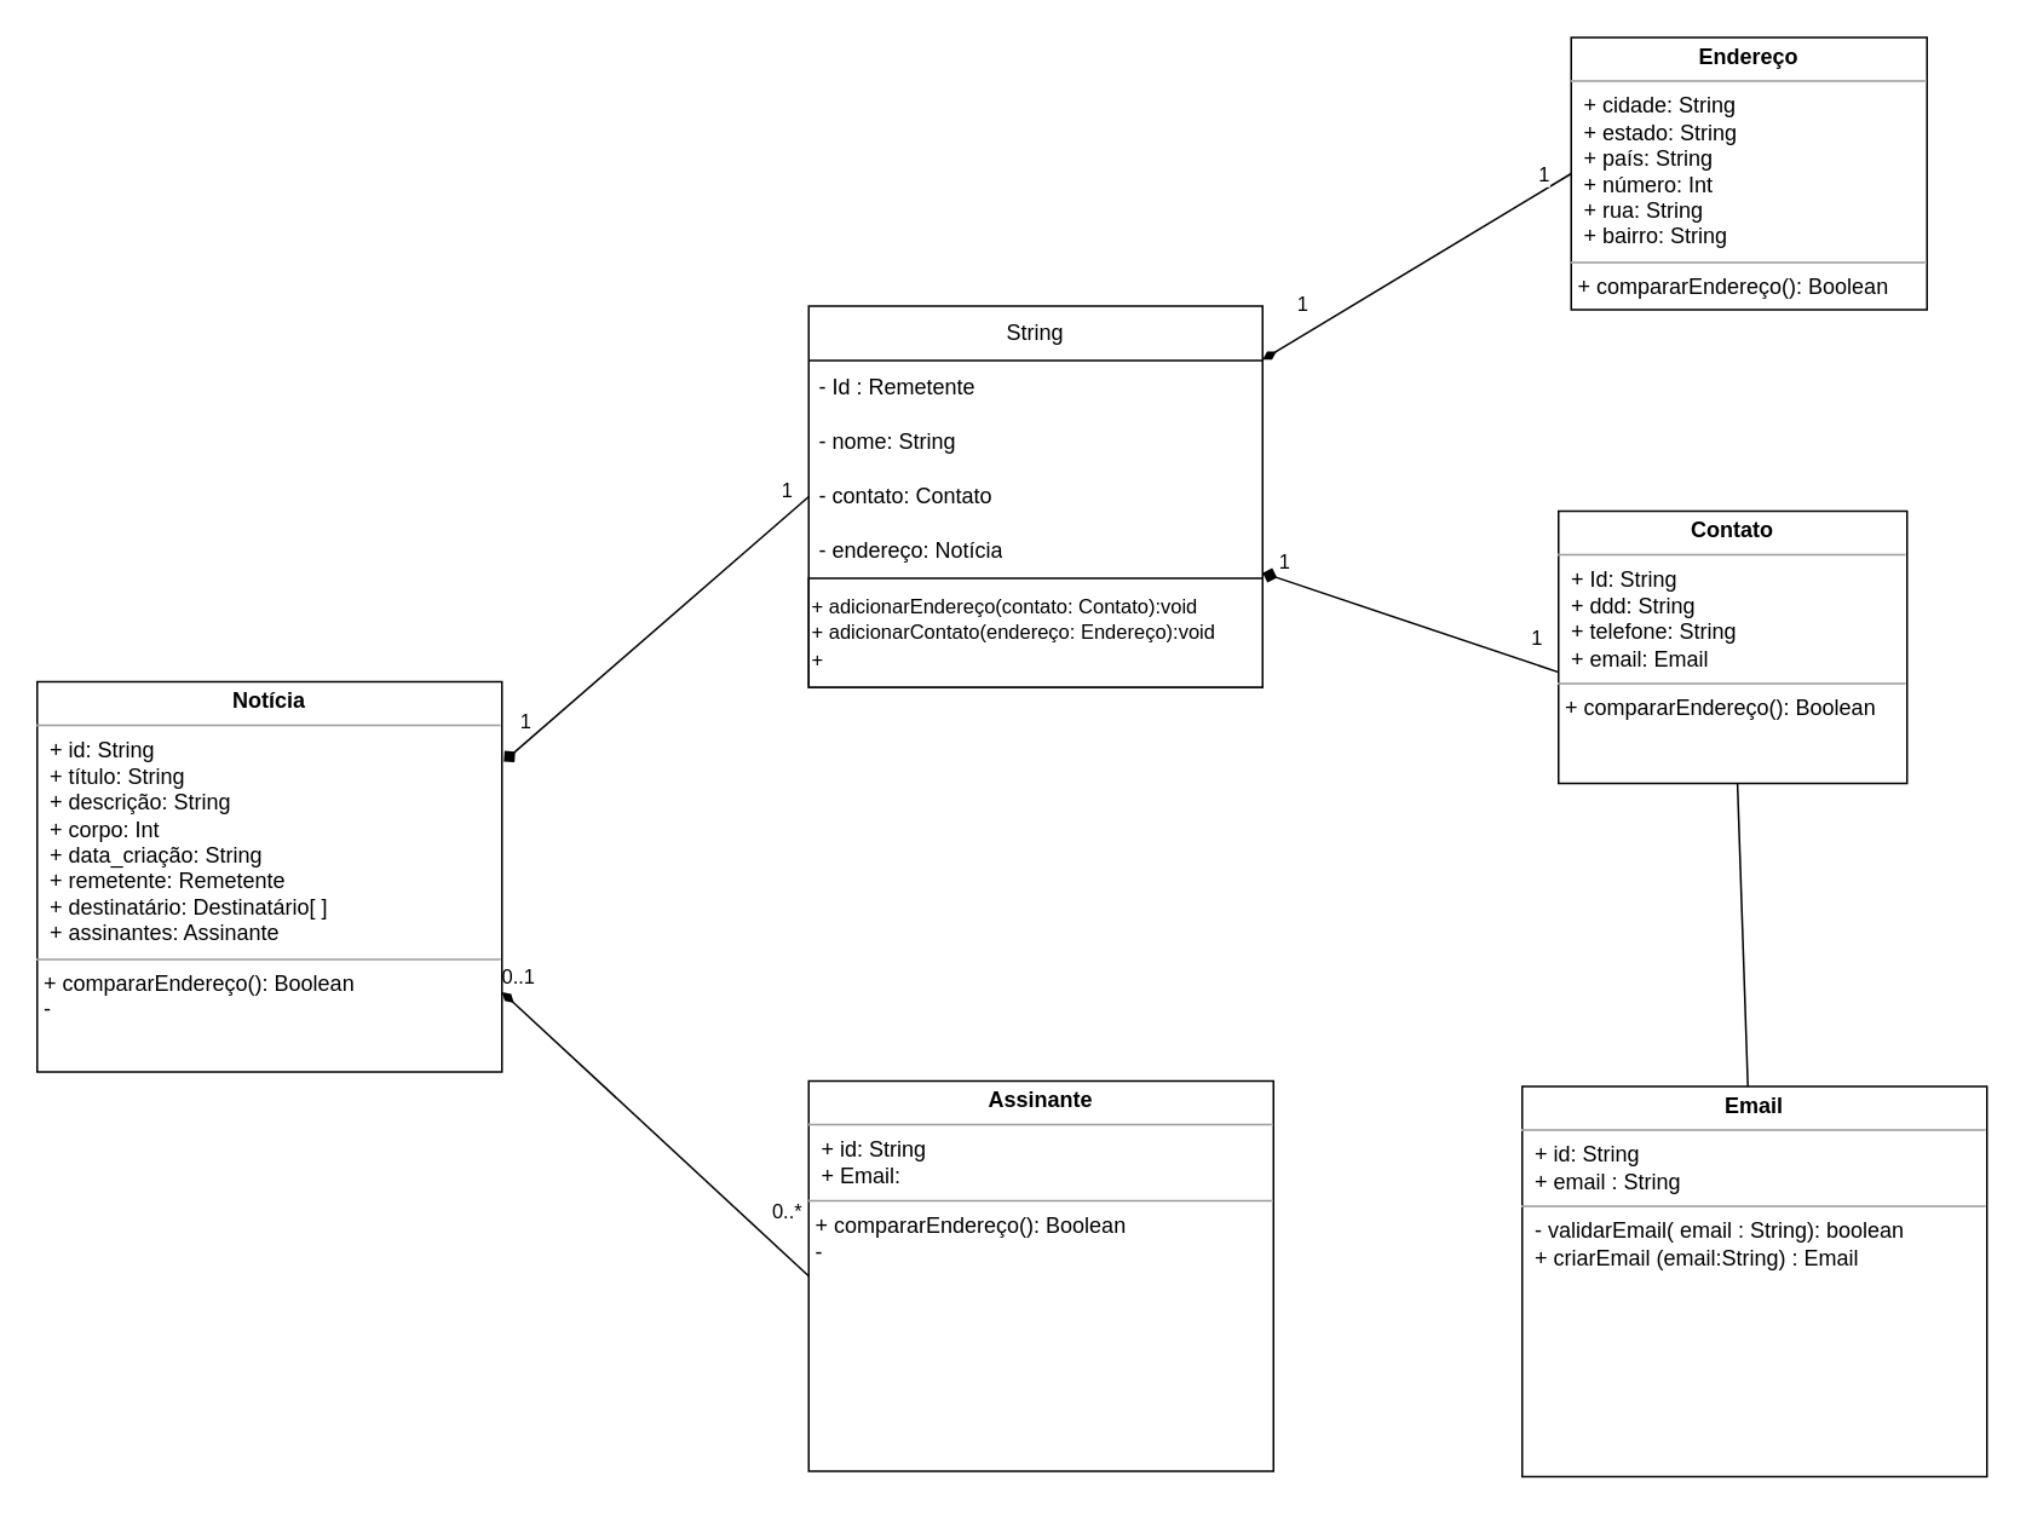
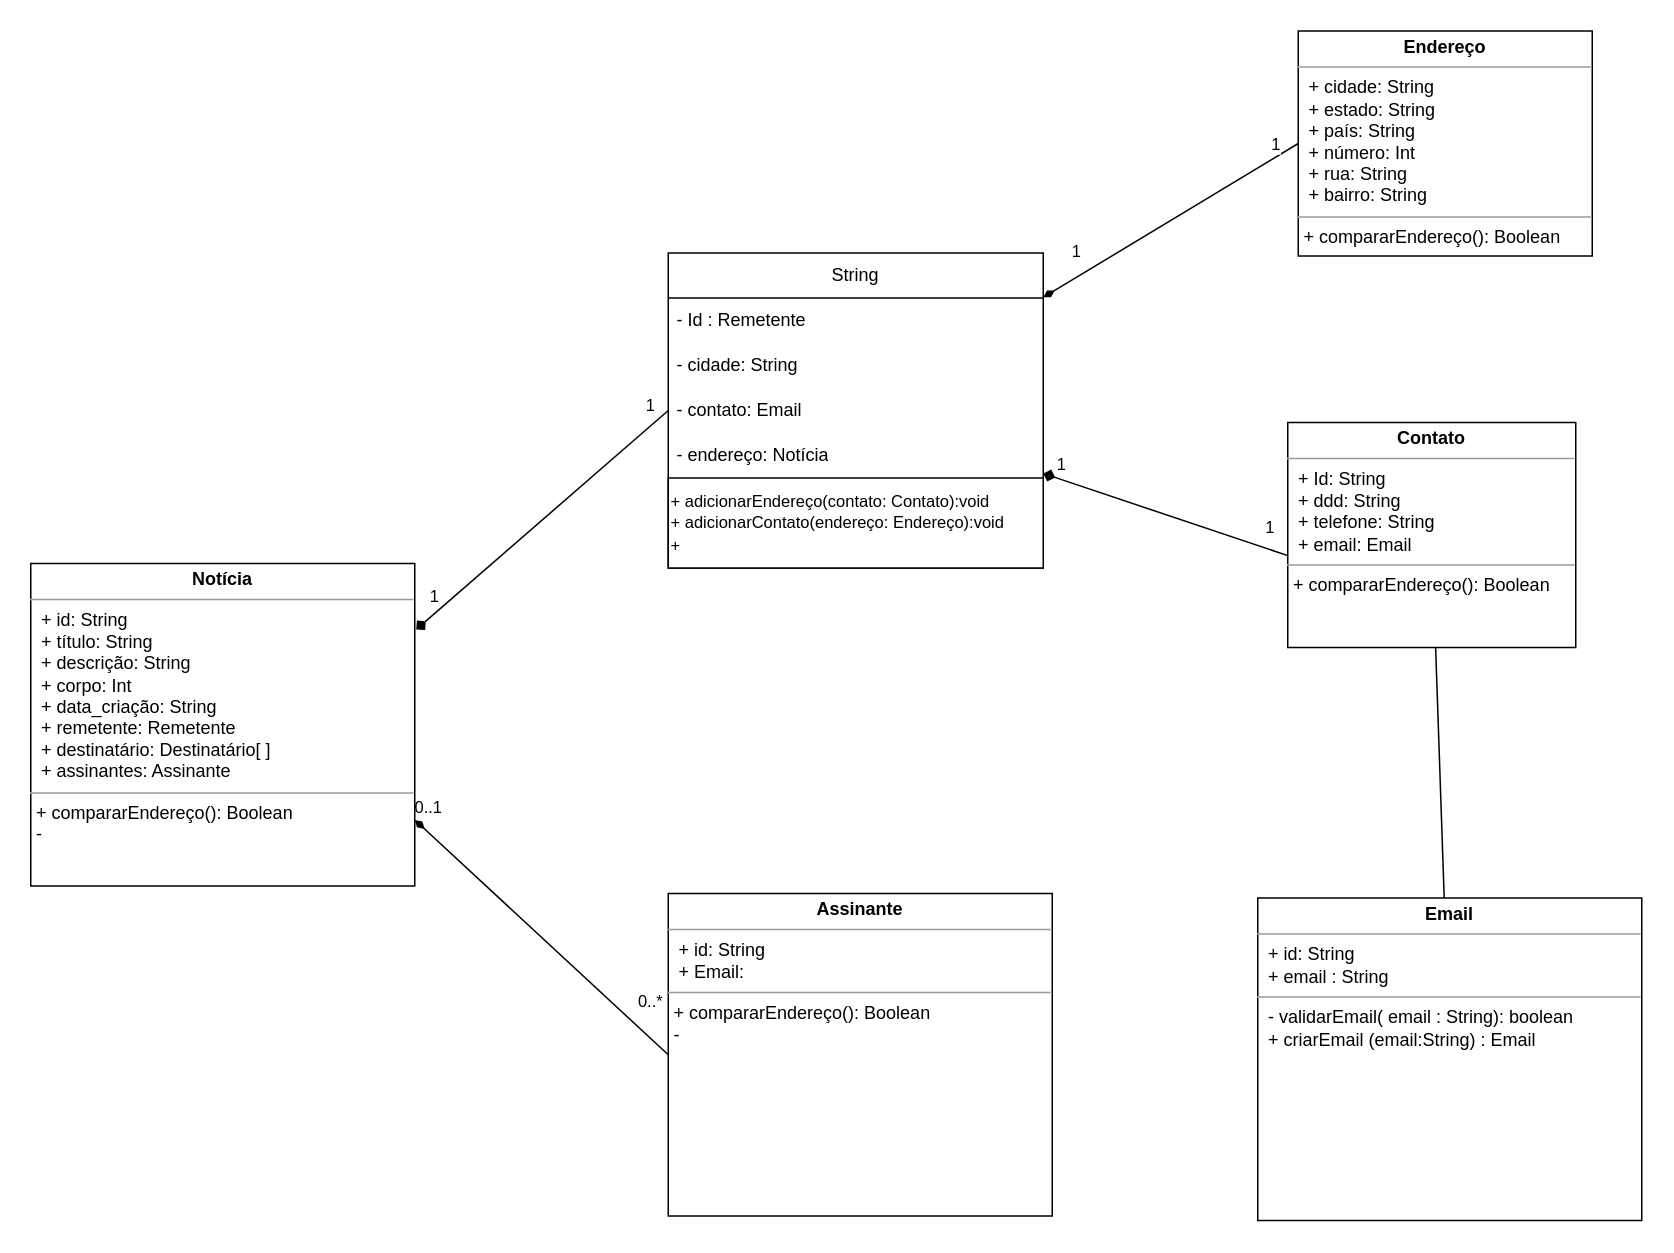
  <mxCell id="0" />
  <mxCell id="1" parent="0" />
  <mxCell id="2" style="html=1;startArrow=diamondThin;startFill=1;endArrow=none;endFill=0;entryX=0;entryY=0.5;entryDx=0;entryDy=0;" edge="1" parent="1" source="8" target="14"><mxGeometry relative="1" as="geometry"><mxPoint x="845" y="130.143" as="targetPoint" /></mxGeometry></mxCell>
  <mxCell id="3" value="1" style="edgeLabel;html=1;align=center;verticalAlign=middle;resizable=0;points=[];" vertex="1" connectable="0" parent="2"><mxGeometry x="0.552" y="1" relative="1" as="geometry"><mxPoint x="23" y="-22" as="offset" /></mxGeometry></mxCell>
  <mxCell id="4" value="1" style="edgeLabel;html=1;align=center;verticalAlign=middle;resizable=0;points=[];" vertex="1" connectable="0" parent="2"><mxGeometry x="-0.773" y="-1" relative="1" as="geometry"><mxPoint x="1" y="-20" as="offset" /></mxGeometry></mxCell>
  <mxCell id="5" style="edgeStyle=none;html=1;entryX=0.008;entryY=0.595;entryDx=0;entryDy=0;endArrow=none;endFill=0;startArrow=diamond;startFill=1;entryPerimeter=0;" edge="1" parent="1" source="8" target="16"><mxGeometry relative="1" as="geometry"><mxPoint x="845" y="353" as="targetPoint" /></mxGeometry></mxCell>
  <mxCell id="6" value="1" style="edgeLabel;html=1;align=center;verticalAlign=middle;resizable=0;points=[];" vertex="1" connectable="0" parent="5"><mxGeometry x="0.575" y="1" relative="1" as="geometry"><mxPoint x="20" y="-7" as="offset" /></mxGeometry></mxCell>
  <mxCell id="7" value="1" style="edgeLabel;html=1;align=center;verticalAlign=middle;resizable=0;points=[];" vertex="1" connectable="0" parent="5"><mxGeometry x="-0.845" y="-2" relative="1" as="geometry"><mxPoint y="-13" as="offset" /></mxGeometry></mxCell>
  <mxCell id="8" value="String" style="swimlane;fontStyle=0;childLayout=stackLayout;horizontal=1;startSize=30;horizontalStack=0;resizeParent=1;resizeParentMax=0;resizeLast=0;collapsible=1;marginBottom=0;whiteSpace=wrap;html=1;" vertex="1" parent="1"><mxGeometry x="445" y="168" width="250" height="210" as="geometry" /></mxCell>
  <mxCell id="9" value="- Id : Remetente" style="text;strokeColor=none;fillColor=none;align=left;verticalAlign=middle;spacingLeft=4;spacingRight=4;overflow=hidden;points=[[0,0.5],[1,0.5]];portConstraint=eastwest;rotatable=0;whiteSpace=wrap;html=1;" vertex="1" parent="8"><mxGeometry y="30" width="250" height="30" as="geometry" /></mxCell>
- <mxCell id="10" value="- nome: String" style="text;strokeColor=none;fillColor=none;align=left;verticalAlign=middle;spacingLeft=4;spacingRight=4;overflow=hidden;points=[[0,0.5],[1,0.5]];portConstraint=eastwest;rotatable=0;whiteSpace=wrap;html=1;" vertex="1" parent="8"><mxGeometry y="60" width="250" height="30" as="geometry" /></mxCell>
- <mxCell id="11" value="- contato: Contato" style="text;strokeColor=none;fillColor=none;align=left;verticalAlign=middle;spacingLeft=4;spacingRight=4;overflow=hidden;points=[[0,0.5],[1,0.5]];portConstraint=eastwest;rotatable=0;whiteSpace=wrap;html=1;" vertex="1" parent="8"><mxGeometry y="90" width="250" height="30" as="geometry" /></mxCell>
+ <mxCell id="10" value="- cidade: String" style="text;strokeColor=none;fillColor=none;align=left;verticalAlign=middle;spacingLeft=4;spacingRight=4;overflow=hidden;points=[[0,0.5],[1,0.5]];portConstraint=eastwest;rotatable=0;whiteSpace=wrap;html=1;" vertex="1" parent="8"><mxGeometry y="60" width="250" height="30" as="geometry" /></mxCell>
+ <mxCell id="11" value="- contato: Email" style="text;strokeColor=none;fillColor=none;align=left;verticalAlign=middle;spacingLeft=4;spacingRight=4;overflow=hidden;points=[[0,0.5],[1,0.5]];portConstraint=eastwest;rotatable=0;whiteSpace=wrap;html=1;" vertex="1" parent="8"><mxGeometry y="90" width="250" height="30" as="geometry" /></mxCell>
  <mxCell id="12" value="- endereço: Notícia" style="text;strokeColor=none;fillColor=none;align=left;verticalAlign=middle;spacingLeft=4;spacingRight=4;overflow=hidden;points=[[0,0.5],[1,0.5]];portConstraint=eastwest;rotatable=0;whiteSpace=wrap;html=1;" vertex="1" parent="8"><mxGeometry y="120" width="250" height="30" as="geometry" /></mxCell>
  <mxCell id="13" value="&lt;font style=&quot;font-size: 11px;&quot;&gt;+ adicionarEndereço(contato: Contato):void&lt;br&gt;+ adicionarContato(endereço: Endereço):void&lt;br&gt;+&amp;nbsp;&lt;br&gt;&lt;/font&gt;" style="rounded=0;whiteSpace=wrap;html=1;align=left;" vertex="1" parent="8"><mxGeometry y="150" width="250" height="60" as="geometry" /></mxCell>
  <mxCell id="14" value="&lt;p style=&quot;margin:0px;margin-top:4px;text-align:center;&quot;&gt;&lt;b&gt;Endereço&lt;/b&gt;&lt;/p&gt;&lt;hr size=&quot;1&quot;&gt;&lt;p style=&quot;margin:0px;margin-left:4px;&quot;&gt;&amp;nbsp;+ cidade: String&lt;br&gt;&amp;nbsp;+ estado: String&lt;br&gt;&amp;nbsp;+ país: String&lt;br&gt;&amp;nbsp;+ número: Int&lt;br&gt;&amp;nbsp;+ rua: String&lt;br&gt;&amp;nbsp;+ bairro: String&lt;br&gt;&lt;/p&gt;&lt;hr size=&quot;1&quot;&gt;&lt;p style=&quot;margin:0px;margin-left:4px;&quot;&gt;+ compararEndereço(): Boolean&lt;/p&gt;&lt;p style=&quot;margin:0px;margin-left:4px;&quot;&gt;-&amp;nbsp;&lt;/p&gt;" style="verticalAlign=top;align=left;overflow=fill;fontSize=12;fontFamily=Helvetica;html=1;" vertex="1" parent="1"><mxGeometry x="865" y="20" width="196" height="150" as="geometry" /></mxCell>
  <mxCell id="15" style="edgeStyle=none;html=1;fontSize=11;startArrow=none;startFill=0;endArrow=none;endFill=0;" edge="1" parent="1" source="16" target="25"><mxGeometry relative="1" as="geometry" /></mxCell>
  <mxCell id="16" value="&lt;p style=&quot;margin:0px;margin-top:4px;text-align:center;&quot;&gt;&lt;b&gt;Contato&lt;/b&gt;&lt;/p&gt;&lt;hr size=&quot;1&quot;&gt;&lt;p style=&quot;margin:0px;margin-left:4px;&quot;&gt;&amp;nbsp;+ Id: String&lt;br&gt;&amp;nbsp;+ ddd: String&lt;br&gt;&amp;nbsp;+ telefone: String&lt;br&gt;&amp;nbsp;+ email: Email&lt;br&gt;&lt;/p&gt;&lt;hr size=&quot;1&quot;&gt;&lt;p style=&quot;margin:0px;margin-left:4px;&quot;&gt;+ compararEndereço(): Boolean&lt;/p&gt;" style="verticalAlign=top;align=left;overflow=fill;fontSize=12;fontFamily=Helvetica;html=1;" vertex="1" parent="1"><mxGeometry x="858" y="281" width="192" height="150" as="geometry" /></mxCell>
  <mxCell id="17" style="edgeStyle=none;html=1;entryX=0;entryY=0.5;entryDx=0;entryDy=0;fontSize=11;startArrow=diamond;startFill=1;endArrow=none;endFill=0;" edge="1" parent="1" target="11"><mxGeometry relative="1" as="geometry"><mxPoint x="277" y="419" as="sourcePoint" /></mxGeometry></mxCell>
  <mxCell id="18" value="1" style="edgeLabel;html=1;align=center;verticalAlign=middle;resizable=0;points=[];fontSize=11;" vertex="1" connectable="0" parent="17"><mxGeometry x="-0.824" y="-2" relative="1" as="geometry"><mxPoint x="-5" y="-11" as="offset" /></mxGeometry></mxCell>
  <mxCell id="19" value="1" style="edgeLabel;html=1;align=center;verticalAlign=middle;resizable=0;points=[];fontSize=11;" vertex="1" connectable="0" parent="17"><mxGeometry x="0.657" y="2" relative="1" as="geometry"><mxPoint x="18" y="-27" as="offset" /></mxGeometry></mxCell>
  <mxCell id="20" style="edgeStyle=none;html=1;entryX=0;entryY=0.5;entryDx=0;entryDy=0;fontSize=11;startArrow=diamondThin;startFill=1;endArrow=none;endFill=0;exitX=1;exitY=0.795;exitDx=0;exitDy=0;exitPerimeter=0;" edge="1" parent="1" source="23" target="24"><mxGeometry relative="1" as="geometry" /></mxCell>
  <mxCell id="21" value="0..1" style="edgeLabel;html=1;align=center;verticalAlign=middle;resizable=0;points=[];fontSize=11;" vertex="1" connectable="0" parent="20"><mxGeometry x="-0.848" y="-2" relative="1" as="geometry"><mxPoint x="-3" y="-22" as="offset" /></mxGeometry></mxCell>
  <mxCell id="22" value="0..*" style="edgeLabel;html=1;align=center;verticalAlign=middle;resizable=0;points=[];fontSize=11;" vertex="1" connectable="0" parent="20"><mxGeometry x="0.602" y="2" relative="1" as="geometry"><mxPoint x="19" y="-4" as="offset" /></mxGeometry></mxCell>
  <mxCell id="23" value="&lt;p style=&quot;margin:0px;margin-top:4px;text-align:center;&quot;&gt;&lt;b&gt;Notícia&lt;/b&gt;&lt;/p&gt;&lt;hr size=&quot;1&quot;&gt;&lt;p style=&quot;margin:0px;margin-left:4px;&quot;&gt;&amp;nbsp;+ id: String&lt;br&gt;&amp;nbsp;+ título: String&lt;br&gt;&amp;nbsp;+ descrição: String&lt;br&gt;&amp;nbsp;+ corpo: Int&lt;br&gt;&amp;nbsp;+ data_criação: String&lt;br&gt;&amp;nbsp;+ remetente: Remetente&lt;br&gt;&lt;/p&gt;&lt;p style=&quot;margin:0px;margin-left:4px;&quot;&gt;&amp;nbsp;+ destinatário: Destinatário[ ]&lt;/p&gt;&lt;p style=&quot;margin:0px;margin-left:4px;&quot;&gt;&amp;nbsp;+ assinantes: Assinante&lt;/p&gt;&lt;hr size=&quot;1&quot;&gt;&lt;p style=&quot;margin:0px;margin-left:4px;&quot;&gt;+ compararEndereço(): Boolean&lt;/p&gt;&lt;p style=&quot;margin:0px;margin-left:4px;&quot;&gt;-&amp;nbsp;&lt;/p&gt;" style="verticalAlign=top;align=left;overflow=fill;fontSize=12;fontFamily=Helvetica;html=1;" vertex="1" parent="1"><mxGeometry x="20" y="375" width="256" height="215" as="geometry" /></mxCell>
  <mxCell id="24" value="&lt;p style=&quot;margin:0px;margin-top:4px;text-align:center;&quot;&gt;&lt;b&gt;Assinante&lt;/b&gt;&lt;/p&gt;&lt;hr size=&quot;1&quot;&gt;&lt;p style=&quot;margin:0px;margin-left:4px;&quot;&gt;&amp;nbsp;+ id: String&lt;br&gt;&amp;nbsp;+ Email:&amp;nbsp;&lt;br&gt;&lt;/p&gt;&lt;hr size=&quot;1&quot;&gt;&lt;p style=&quot;margin:0px;margin-left:4px;&quot;&gt;+ compararEndereço(): Boolean&lt;/p&gt;&lt;p style=&quot;margin:0px;margin-left:4px;&quot;&gt;-&amp;nbsp;&lt;/p&gt;" style="verticalAlign=top;align=left;overflow=fill;fontSize=12;fontFamily=Helvetica;html=1;" vertex="1" parent="1"><mxGeometry x="445" y="595" width="256" height="215" as="geometry" /></mxCell>
  <mxCell id="25" value="&lt;p style=&quot;margin:0px;margin-top:4px;text-align:center;&quot;&gt;&lt;b&gt;Email&lt;/b&gt;&lt;/p&gt;&lt;hr size=&quot;1&quot;&gt;&lt;p style=&quot;margin:0px;margin-left:4px;&quot;&gt;&amp;nbsp;+ id: String&lt;br&gt;&amp;nbsp;+ email : String&lt;/p&gt;&lt;hr size=&quot;1&quot;&gt;&lt;p style=&quot;margin:0px;margin-left:4px;&quot;&gt;&amp;nbsp;- validarEmail( email : String): boolean&lt;/p&gt;&lt;p style=&quot;margin:0px;margin-left:4px;&quot;&gt;&amp;nbsp;+ criarEmail (email:String) : Email&amp;nbsp;&lt;/p&gt;" style="verticalAlign=top;align=left;overflow=fill;fontSize=12;fontFamily=Helvetica;html=1;" vertex="1" parent="1"><mxGeometry x="838" y="598" width="256" height="215" as="geometry" /></mxCell>
